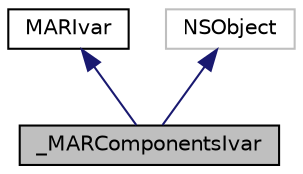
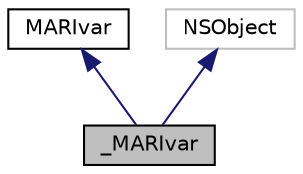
  digraph {
    node [color=black fillcolor=white fontname=Helvetica fontsize=10 shape=record style=filled]
    edge [color=midnightblue dir=back fontname=Helvetica fontsize=10 labelfontname=Helvetica labelfontsize=10 style=solid]
-   n1 [fillcolor=grey75 fontcolor=black height=0.2 label=_MARComponentsIvar width=0.4]
+   n1 [fillcolor=grey75 fontcolor=black height=0.2 label=_MARIvar width=0.4]
    n2 [height=0.2 label=MARIvar width=0.4]
    n3 [color=grey75 height=0.2 label=NSObject width=0.4]
    n2 -> n1
    n3 -> n1
  }
